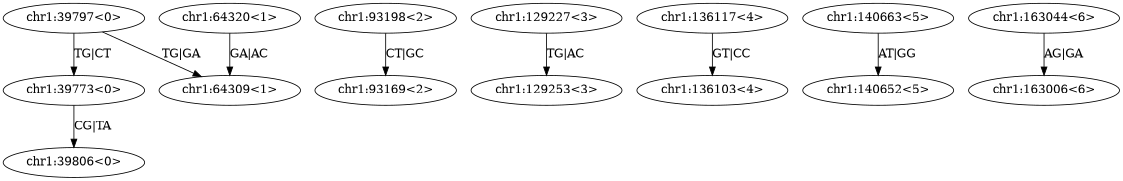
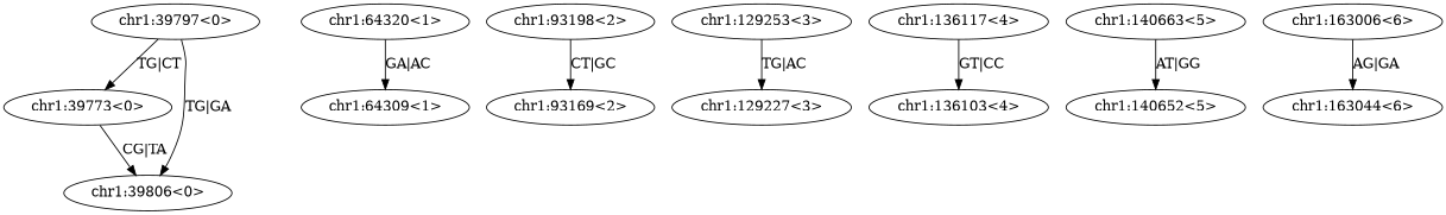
  digraph {
    "chr1:39773<0>"
    "chr1:39806<0>"
    "chr1:39797<0>"
    "chr1:64320<1>"
    "chr1:64309<1>"
    "chr1:93198<2>"
    "chr1:93169<2>"
    "chr1:129227<3>"
    "chr1:129253<3>"
    "chr1:136117<4>"
    "chr1:136103<4>"
    "chr1:140663<5>"
    "chr1:140652<5>"
    "chr1:163006<6>"
    "chr1:163044<6>"
    "chr1:39773<0>" -> "chr1:39806<0>" [label="CG|TA"]
    "chr1:39797<0>" -> "chr1:39773<0>" [label="TG|CT"]
-   "chr1:39797<0>" -> "chr1:64309<1>" [label="TG|GA"]
+   "chr1:39797<0>" -> "chr1:39806<0>" [label="TG|GA"]
    "chr1:64320<1>" -> "chr1:64309<1>" [label="GA|AC"]
    "chr1:93198<2>" -> "chr1:93169<2>" [label="CT|GC"]
-   "chr1:129227<3>" -> "chr1:129253<3>" [label="TG|AC"]
+   "chr1:129253<3>" -> "chr1:129227<3>" [label="TG|AC"]
    "chr1:136117<4>" -> "chr1:136103<4>" [label="GT|CC"]
    "chr1:140663<5>" -> "chr1:140652<5>" [label="AT|GG"]
-   "chr1:163044<6>" -> "chr1:163006<6>" [label="AG|GA"]
+   "chr1:163006<6>" -> "chr1:163044<6>" [label="AG|GA"]
  }
